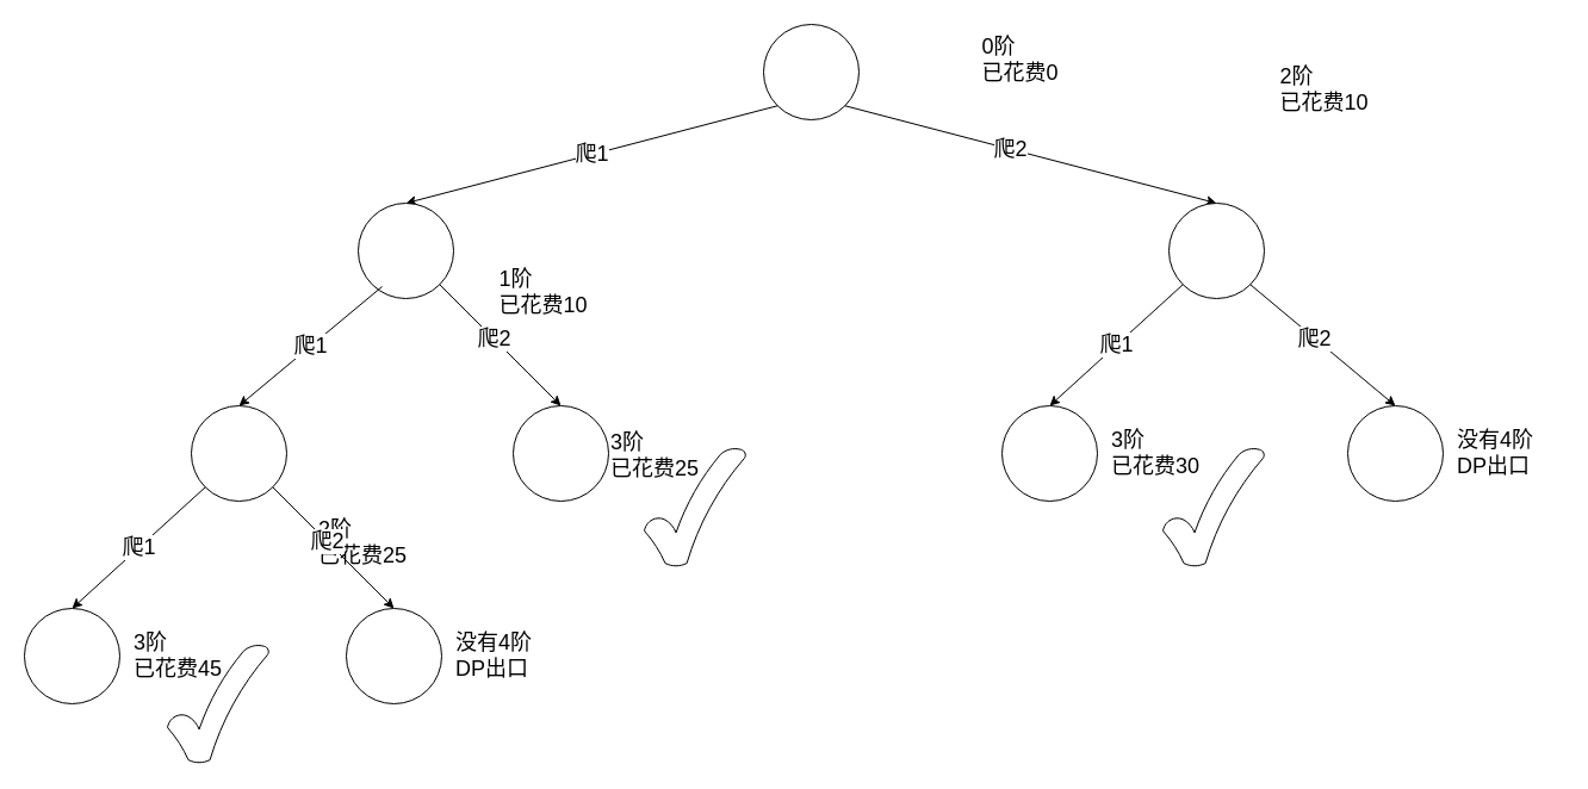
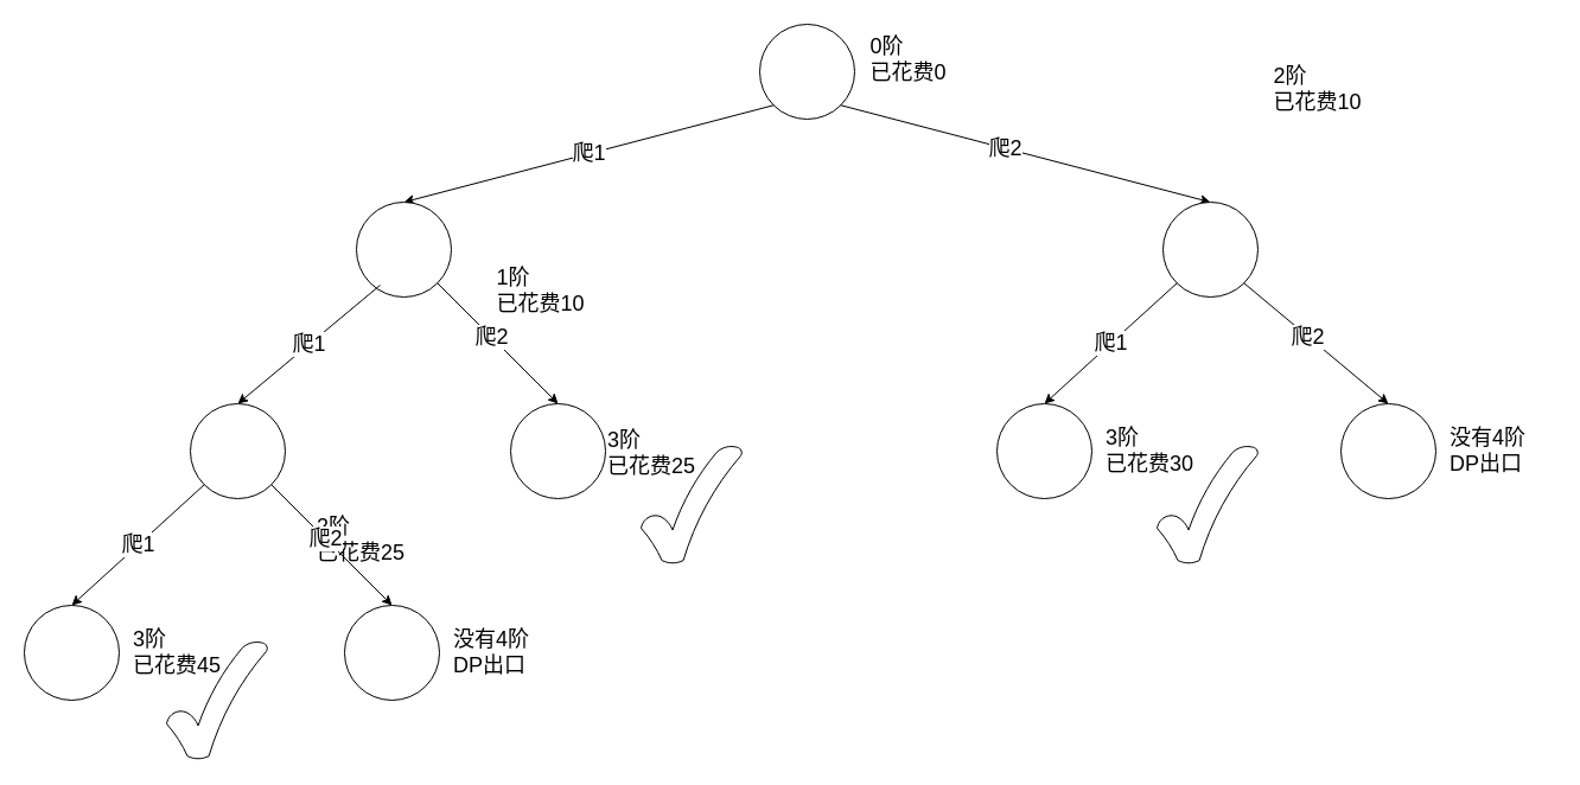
  <mxCell id="0" />
  <mxCell id="1" parent="0" />
  <mxCell id="2" value="" style="ellipse;whiteSpace=wrap;html=1;aspect=fixed;" vertex="1" parent="1"><mxGeometry x="640" y="20" width="80" height="80" as="geometry" /></mxCell>
  <mxCell id="3" value="&lt;font style=&quot;font-size: 18px;&quot;&gt;爬1&lt;/font&gt;" style="endArrow=classic;html=1;rounded=0;exitX=0;exitY=1;exitDx=0;exitDy=0;entryX=0.5;entryY=0;entryDx=0;entryDy=0;" edge="1" parent="1" source="2" target="6"><mxGeometry width="50" height="50" relative="1" as="geometry"><mxPoint x="620" y="120" as="sourcePoint" /><mxPoint x="570" y="180" as="targetPoint" /></mxGeometry></mxCell>
  <mxCell id="4" value="" style="endArrow=classic;html=1;rounded=0;exitX=1;exitY=1;exitDx=0;exitDy=0;entryX=0.5;entryY=0;entryDx=0;entryDy=0;" edge="1" parent="1" source="2" target="7"><mxGeometry width="50" height="50" relative="1" as="geometry"><mxPoint x="661.716" y="98.284" as="sourcePoint" /><mxPoint x="780" y="170" as="targetPoint" /></mxGeometry></mxCell>
  <mxCell id="5" value="爬2" style="edgeLabel;html=1;align=center;verticalAlign=middle;resizable=0;points=[];fontSize=18;" vertex="1" connectable="0" parent="4"><mxGeometry x="-0.113" relative="1" as="geometry"><mxPoint as="offset" /></mxGeometry></mxCell>
  <mxCell id="6" value="" style="ellipse;whiteSpace=wrap;html=1;aspect=fixed;" vertex="1" parent="1"><mxGeometry x="300" y="170" width="80" height="80" as="geometry" /></mxCell>
  <mxCell id="7" value="" style="ellipse;whiteSpace=wrap;html=1;aspect=fixed;" vertex="1" parent="1"><mxGeometry x="980" y="170" width="80" height="80" as="geometry" /></mxCell>
- <mxCell id="8" value="&lt;div style=&quot;text-align: left;&quot;&gt;&lt;span style=&quot;font-size: 18px; background-color: initial;&quot;&gt;0阶&lt;/span&gt;&lt;/div&gt;&lt;font style=&quot;font-size: 18px;&quot;&gt;&lt;div style=&quot;text-align: left;&quot;&gt;&lt;span style=&quot;background-color: initial;&quot;&gt;已花费0&lt;/span&gt;&lt;/div&gt;&lt;/font&gt;" style="text;html=1;align=center;verticalAlign=middle;resizable=0;points=[];autosize=1;strokeColor=none;fillColor=none;" vertex="1" parent="1"><mxGeometry x="810" y="20" width="90" height="60" as="geometry" /></mxCell>
+ <mxCell id="8" value="&lt;div style=&quot;text-align: left;&quot;&gt;&lt;span style=&quot;font-size: 18px; background-color: initial;&quot;&gt;0阶&lt;/span&gt;&lt;/div&gt;&lt;font style=&quot;font-size: 18px;&quot;&gt;&lt;div style=&quot;text-align: left;&quot;&gt;&lt;span style=&quot;background-color: initial;&quot;&gt;已花费0&lt;/span&gt;&lt;/div&gt;&lt;/font&gt;" style="text;html=1;align=center;verticalAlign=middle;resizable=0;points=[];autosize=1;strokeColor=none;fillColor=none;" vertex="1" parent="1"><mxGeometry x="720" y="20" width="90" height="60" as="geometry" /></mxCell>
  <mxCell id="9" value="&lt;font style=&quot;font-size: 18px;&quot;&gt;爬1&lt;/font&gt;" style="endArrow=classic;html=1;rounded=0;exitX=0;exitY=1;exitDx=0;exitDy=0;entryX=0.5;entryY=0;entryDx=0;entryDy=0;" edge="1" parent="1" target="12" source="7"><mxGeometry width="50" height="50" relative="1" as="geometry"><mxPoint x="1011.716" y="270.004" as="sourcePoint" /><mxPoint x="930" y="361.72" as="targetPoint" /></mxGeometry></mxCell>
  <mxCell id="10" value="" style="endArrow=classic;html=1;rounded=0;exitX=1;exitY=1;exitDx=0;exitDy=0;entryX=0.5;entryY=0;entryDx=0;entryDy=0;" edge="1" parent="1" target="13" source="7"><mxGeometry width="50" height="50" relative="1" as="geometry"><mxPoint x="1068.284" y="270.004" as="sourcePoint" /><mxPoint x="1140" y="351.72" as="targetPoint" /></mxGeometry></mxCell>
  <mxCell id="11" value="爬2" style="edgeLabel;html=1;align=center;verticalAlign=middle;resizable=0;points=[];fontSize=18;" vertex="1" connectable="0" parent="10"><mxGeometry x="-0.113" relative="1" as="geometry"><mxPoint as="offset" /></mxGeometry></mxCell>
  <mxCell id="12" value="" style="ellipse;whiteSpace=wrap;html=1;aspect=fixed;" vertex="1" parent="1"><mxGeometry x="840" y="340" width="80" height="80" as="geometry" /></mxCell>
  <mxCell id="13" value="" style="ellipse;whiteSpace=wrap;html=1;aspect=fixed;" vertex="1" parent="1"><mxGeometry x="1130" y="340" width="80" height="80" as="geometry" /></mxCell>
  <mxCell id="14" value="&lt;font style=&quot;font-size: 18px;&quot;&gt;3阶&lt;br&gt;已花费30&lt;br&gt;&lt;/font&gt;" style="text;html=1;align=left;verticalAlign=middle;resizable=0;points=[];autosize=1;strokeColor=none;fillColor=none;" vertex="1" parent="1"><mxGeometry x="930" y="350" width="100" height="60" as="geometry" /></mxCell>
  <mxCell id="15" value="&lt;div style=&quot;text-align: left;&quot;&gt;&lt;span style=&quot;font-size: 18px;&quot;&gt;2阶&lt;/span&gt;&lt;/div&gt;&lt;div style=&quot;text-align: left;&quot;&gt;&lt;span style=&quot;font-size: 18px;&quot;&gt;已花费10&lt;/span&gt;&lt;/div&gt;" style="text;html=1;align=center;verticalAlign=middle;resizable=0;points=[];autosize=1;strokeColor=none;fillColor=none;" vertex="1" parent="1"><mxGeometry x="1060" y="45" width="100" height="60" as="geometry" /></mxCell>
  <mxCell id="16" value="&lt;font style=&quot;font-size: 18px;&quot;&gt;没有4阶&lt;br&gt;DP出口&lt;br&gt;&lt;/font&gt;" style="text;html=1;align=left;verticalAlign=middle;resizable=0;points=[];autosize=1;strokeColor=none;fillColor=none;" vertex="1" parent="1"><mxGeometry x="1220" y="350" width="90" height="60" as="geometry" /></mxCell>
  <mxCell id="17" value="&lt;font style=&quot;font-size: 18px;&quot;&gt;爬1&lt;/font&gt;" style="endArrow=classic;html=1;rounded=0;exitX=0.25;exitY=0.875;exitDx=0;exitDy=0;entryX=0.5;entryY=0;entryDx=0;entryDy=0;exitPerimeter=0;" edge="1" parent="1" target="20" source="6"><mxGeometry width="50" height="50" relative="1" as="geometry"><mxPoint x="311.716" y="250.004" as="sourcePoint" /><mxPoint x="250" y="373.44" as="targetPoint" /></mxGeometry></mxCell>
  <mxCell id="18" value="" style="endArrow=classic;html=1;rounded=0;exitX=1;exitY=1;exitDx=0;exitDy=0;entryX=0.5;entryY=0;entryDx=0;entryDy=0;" edge="1" parent="1" target="21" source="6"><mxGeometry width="50" height="50" relative="1" as="geometry"><mxPoint x="368.284" y="250.004" as="sourcePoint" /><mxPoint x="460" y="363.44" as="targetPoint" /></mxGeometry></mxCell>
  <mxCell id="19" value="爬2" style="edgeLabel;html=1;align=center;verticalAlign=middle;resizable=0;points=[];fontSize=18;" vertex="1" connectable="0" parent="18"><mxGeometry x="-0.113" relative="1" as="geometry"><mxPoint as="offset" /></mxGeometry></mxCell>
  <mxCell id="20" value="" style="ellipse;whiteSpace=wrap;html=1;aspect=fixed;" vertex="1" parent="1"><mxGeometry x="160" y="340" width="80" height="80" as="geometry" /></mxCell>
  <mxCell id="21" value="" style="ellipse;whiteSpace=wrap;html=1;aspect=fixed;" vertex="1" parent="1"><mxGeometry x="430" y="340" width="80" height="80" as="geometry" /></mxCell>
  <mxCell id="22" value="&lt;font style=&quot;font-size: 18px;&quot;&gt;2阶&lt;br&gt;已花费25&lt;br&gt;&lt;/font&gt;" style="text;html=1;align=left;verticalAlign=middle;resizable=0;points=[];autosize=1;strokeColor=none;fillColor=none;" vertex="1" parent="1"><mxGeometry x="265" y="425" width="100" height="60" as="geometry" /></mxCell>
  <mxCell id="23" value="&lt;font style=&quot;font-size: 18px;&quot;&gt;3阶&lt;br&gt;已花费25&lt;br&gt;&lt;/font&gt;" style="text;html=1;align=left;verticalAlign=middle;resizable=0;points=[];autosize=1;strokeColor=none;fillColor=none;" vertex="1" parent="1"><mxGeometry x="510" y="351.72" width="100" height="60" as="geometry" /></mxCell>
  <mxCell id="24" value="&lt;div style=&quot;text-align: left;&quot;&gt;&lt;span style=&quot;font-size: 18px;&quot;&gt;1阶&lt;/span&gt;&lt;/div&gt;&lt;div style=&quot;text-align: left;&quot;&gt;&lt;span style=&quot;font-size: 18px;&quot;&gt;已花费10&lt;/span&gt;&lt;/div&gt;" style="text;html=1;align=center;verticalAlign=middle;resizable=0;points=[];autosize=1;strokeColor=none;fillColor=none;" vertex="1" parent="1"><mxGeometry x="405" y="215" width="100" height="60" as="geometry" /></mxCell>
  <mxCell id="25" value="" style="verticalLabelPosition=bottom;verticalAlign=top;html=1;shape=mxgraph.basic.tick;fontSize=18;" vertex="1" parent="1"><mxGeometry x="540" y="375" width="85" height="100" as="geometry" /></mxCell>
  <mxCell id="26" value="" style="verticalLabelPosition=bottom;verticalAlign=top;html=1;shape=mxgraph.basic.tick;fontSize=18;" vertex="1" parent="1"><mxGeometry x="975" y="375" width="85" height="100" as="geometry" /></mxCell>
  <mxCell id="27" value="&lt;font style=&quot;font-size: 18px;&quot;&gt;爬1&lt;/font&gt;" style="endArrow=classic;html=1;rounded=0;exitX=0;exitY=1;exitDx=0;exitDy=0;entryX=0.5;entryY=0;entryDx=0;entryDy=0;" edge="1" parent="1" target="30" source="20"><mxGeometry width="50" height="50" relative="1" as="geometry"><mxPoint x="180" y="421.72" as="sourcePoint" /><mxPoint x="110" y="555.16" as="targetPoint" /></mxGeometry></mxCell>
  <mxCell id="28" value="" style="endArrow=classic;html=1;rounded=0;exitX=1;exitY=1;exitDx=0;exitDy=0;entryX=0.5;entryY=0;entryDx=0;entryDy=0;" edge="1" parent="1" target="31" source="20"><mxGeometry width="50" height="50" relative="1" as="geometry"><mxPoint x="228.284" y="420.004" as="sourcePoint" /><mxPoint x="320" y="545.16" as="targetPoint" /></mxGeometry></mxCell>
  <mxCell id="29" value="爬2" style="edgeLabel;html=1;align=center;verticalAlign=middle;resizable=0;points=[];fontSize=18;" vertex="1" connectable="0" parent="28"><mxGeometry x="-0.113" relative="1" as="geometry"><mxPoint as="offset" /></mxGeometry></mxCell>
  <mxCell id="30" value="" style="ellipse;whiteSpace=wrap;html=1;aspect=fixed;" vertex="1" parent="1"><mxGeometry x="20" y="510" width="80" height="80" as="geometry" /></mxCell>
  <mxCell id="31" value="" style="ellipse;whiteSpace=wrap;html=1;aspect=fixed;" vertex="1" parent="1"><mxGeometry x="290" y="510" width="80" height="80" as="geometry" /></mxCell>
  <mxCell id="32" value="&lt;font style=&quot;font-size: 18px;&quot;&gt;3阶&lt;br&gt;已花费45&lt;br&gt;&lt;/font&gt;" style="text;html=1;align=left;verticalAlign=middle;resizable=0;points=[];autosize=1;strokeColor=none;fillColor=none;" vertex="1" parent="1"><mxGeometry x="110" y="520" width="100" height="60" as="geometry" /></mxCell>
  <mxCell id="33" value="&lt;font style=&quot;font-size: 18px;&quot;&gt;没有4阶&lt;br&gt;DP出口&lt;br&gt;&lt;/font&gt;" style="text;html=1;align=left;verticalAlign=middle;resizable=0;points=[];autosize=1;strokeColor=none;fillColor=none;" vertex="1" parent="1"><mxGeometry x="380" y="520" width="90" height="60" as="geometry" /></mxCell>
  <mxCell id="34" value="" style="verticalLabelPosition=bottom;verticalAlign=top;html=1;shape=mxgraph.basic.tick;fontSize=18;" vertex="1" parent="1"><mxGeometry x="140" y="540" width="85" height="100" as="geometry" /></mxCell>
